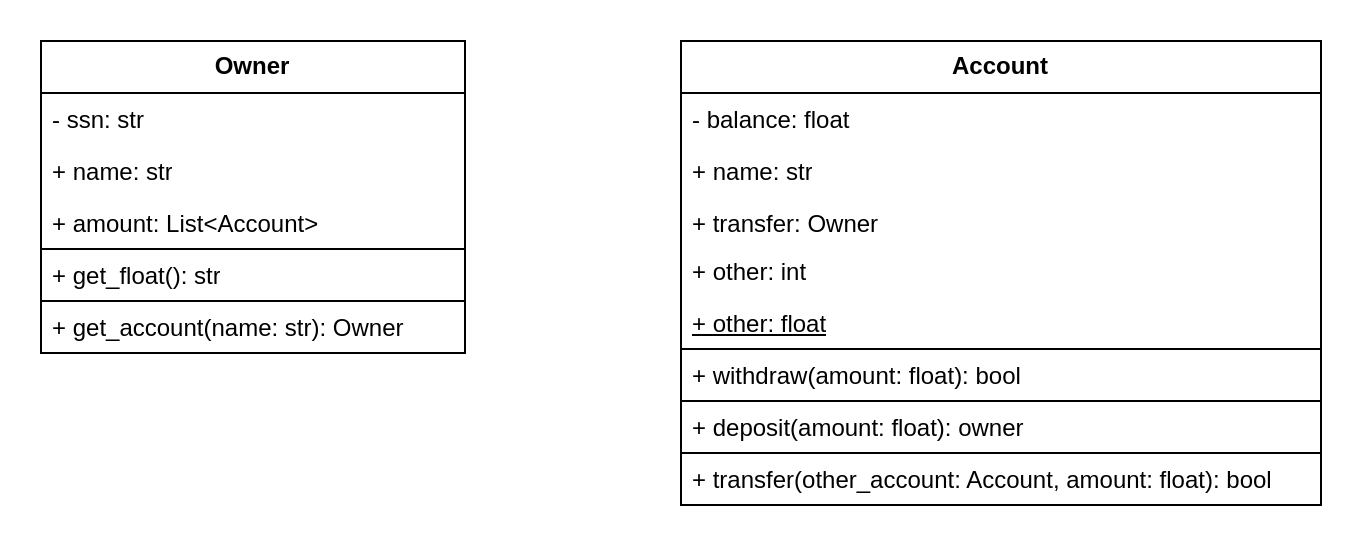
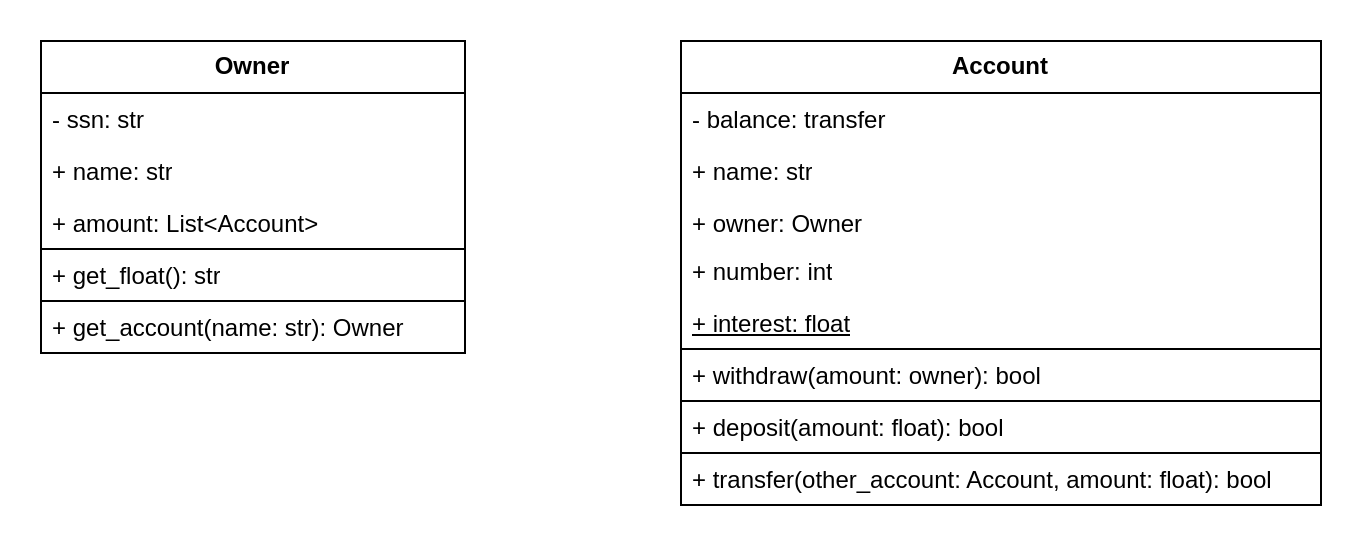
  <mxCell id="0" />
  <mxCell id="1" parent="0" />
  <mxCell id="2" value="&lt;b&gt;Owner&lt;/b&gt;" style="swimlane;fontStyle=0;childLayout=stackLayout;horizontal=1;startSize=26;fillColor=none;horizontalStack=0;resizeParent=1;resizeParentMax=0;resizeLast=0;collapsible=1;marginBottom=0;whiteSpace=wrap;html=1;" vertex="1" parent="1"><mxGeometry x="20" y="20" width="212" height="156" as="geometry" /></mxCell>
  <mxCell id="3" value="- ssn: str" style="text;strokeColor=none;fillColor=none;align=left;verticalAlign=top;spacingLeft=4;spacingRight=4;overflow=hidden;rotatable=0;points=[[0,0.5],[1,0.5]];portConstraint=eastwest;whiteSpace=wrap;html=1;" vertex="1" parent="2"><mxGeometry y="26" width="212" height="26" as="geometry" /></mxCell>
  <mxCell id="4" value="+ name: str&lt;div&gt;&lt;br&gt;&lt;/div&gt;" style="text;strokeColor=none;fillColor=none;align=left;verticalAlign=top;spacingLeft=4;spacingRight=4;overflow=hidden;rotatable=0;points=[[0,0.5],[1,0.5]];portConstraint=eastwest;whiteSpace=wrap;html=1;" vertex="1" parent="2"><mxGeometry y="52" width="212" height="26" as="geometry" /></mxCell>
  <mxCell id="5" value="+ amount: List&amp;lt;Account&amp;gt;&lt;div&gt;&lt;br&gt;&lt;/div&gt;" style="text;strokeColor=none;fillColor=none;align=left;verticalAlign=top;spacingLeft=4;spacingRight=4;overflow=hidden;rotatable=0;points=[[0,0.5],[1,0.5]];portConstraint=eastwest;whiteSpace=wrap;html=1;" vertex="1" parent="2"><mxGeometry y="78" width="212" height="26" as="geometry" /></mxCell>
  <mxCell id="6" value="&lt;div&gt;+ get_float(): str&lt;/div&gt;" style="text;strokeColor=default;fillColor=none;align=left;verticalAlign=top;spacingLeft=4;spacingRight=4;overflow=hidden;rotatable=0;points=[[0,0.5],[1,0.5]];portConstraint=eastwest;whiteSpace=wrap;html=1;" vertex="1" parent="2"><mxGeometry y="104" width="212" height="26" as="geometry" /></mxCell>
  <mxCell id="7" value="&lt;div&gt;+ get_account(name: str): Owner&lt;/div&gt;" style="text;strokeColor=none;fillColor=none;align=left;verticalAlign=top;spacingLeft=4;spacingRight=4;overflow=hidden;rotatable=0;points=[[0,0.5],[1,0.5]];portConstraint=eastwest;whiteSpace=wrap;html=1;" vertex="1" parent="2"><mxGeometry y="130" width="212" height="26" as="geometry" /></mxCell>
  <mxCell id="8" value="&lt;b&gt;Account&lt;/b&gt;" style="swimlane;fontStyle=0;childLayout=stackLayout;horizontal=1;startSize=26;fillColor=none;horizontalStack=0;resizeParent=1;resizeParentMax=0;resizeLast=0;collapsible=1;marginBottom=0;whiteSpace=wrap;html=1;" vertex="1" parent="1"><mxGeometry x="340" y="20" width="320" height="232" as="geometry" /></mxCell>
- <mxCell id="9" value="- balance: float&lt;div&gt;&lt;br&gt;&lt;/div&gt;" style="text;strokeColor=none;fillColor=none;align=left;verticalAlign=top;spacingLeft=4;spacingRight=4;overflow=hidden;rotatable=0;points=[[0,0.5],[1,0.5]];portConstraint=eastwest;whiteSpace=wrap;html=1;" vertex="1" parent="8"><mxGeometry y="26" width="320" height="26" as="geometry" /></mxCell>
+ <mxCell id="9" value="- balance: transfer&lt;div&gt;&lt;br&gt;&lt;/div&gt;" style="text;strokeColor=none;fillColor=none;align=left;verticalAlign=top;spacingLeft=4;spacingRight=4;overflow=hidden;rotatable=0;points=[[0,0.5],[1,0.5]];portConstraint=eastwest;whiteSpace=wrap;html=1;" vertex="1" parent="8"><mxGeometry y="26" width="320" height="26" as="geometry" /></mxCell>
  <mxCell id="10" value="+ name: str" style="text;strokeColor=none;fillColor=none;align=left;verticalAlign=top;spacingLeft=4;spacingRight=4;overflow=hidden;rotatable=0;points=[[0,0.5],[1,0.5]];portConstraint=eastwest;whiteSpace=wrap;html=1;" vertex="1" parent="8"><mxGeometry y="52" width="320" height="26" as="geometry" /></mxCell>
- <mxCell id="11" value="+ transfer: Owner" style="text;strokeColor=none;fillColor=none;align=left;verticalAlign=top;spacingLeft=4;spacingRight=4;overflow=hidden;rotatable=0;points=[[0,0.5],[1,0.5]];portConstraint=eastwest;whiteSpace=wrap;html=1;" vertex="1" parent="8"><mxGeometry y="78" width="320" height="24" as="geometry" /></mxCell>
- <mxCell id="12" value="+ other: int" style="text;strokeColor=none;fillColor=none;align=left;verticalAlign=top;spacingLeft=4;spacingRight=4;overflow=hidden;rotatable=0;points=[[0,0.5],[1,0.5]];portConstraint=eastwest;whiteSpace=wrap;html=1;" vertex="1" parent="8"><mxGeometry y="102" width="320" height="26" as="geometry" /></mxCell>
- <mxCell id="13" value="+ other: float" style="text;strokeColor=none;fillColor=none;align=left;verticalAlign=top;spacingLeft=4;spacingRight=4;overflow=hidden;rotatable=0;points=[[0,0.5],[1,0.5]];portConstraint=eastwest;whiteSpace=wrap;html=1;fontStyle=4" vertex="1" parent="8"><mxGeometry y="128" width="320" height="26" as="geometry" /></mxCell>
- <mxCell id="14" value="+ withdraw(amount: float): bool" style="text;strokeColor=default;fillColor=none;align=left;verticalAlign=top;spacingLeft=4;spacingRight=4;overflow=hidden;rotatable=0;points=[[0,0.5],[1,0.5]];portConstraint=eastwest;whiteSpace=wrap;html=1;" vertex="1" parent="8"><mxGeometry y="154" width="320" height="26" as="geometry" /></mxCell>
- <mxCell id="15" value="+ deposit(amount: float): owner&lt;div&gt;&lt;br&gt;&lt;/div&gt;" style="text;strokeColor=none;fillColor=none;align=left;verticalAlign=top;spacingLeft=4;spacingRight=4;overflow=hidden;rotatable=0;points=[[0,0.5],[1,0.5]];portConstraint=eastwest;html=1;whiteSpace=wrap;" vertex="1" parent="8"><mxGeometry y="180" width="320" height="26" as="geometry" /></mxCell>
+ <mxCell id="11" value="+ owner: Owner" style="text;strokeColor=none;fillColor=none;align=left;verticalAlign=top;spacingLeft=4;spacingRight=4;overflow=hidden;rotatable=0;points=[[0,0.5],[1,0.5]];portConstraint=eastwest;whiteSpace=wrap;html=1;" vertex="1" parent="8"><mxGeometry y="78" width="320" height="24" as="geometry" /></mxCell>
+ <mxCell id="12" value="+ number: int" style="text;strokeColor=none;fillColor=none;align=left;verticalAlign=top;spacingLeft=4;spacingRight=4;overflow=hidden;rotatable=0;points=[[0,0.5],[1,0.5]];portConstraint=eastwest;whiteSpace=wrap;html=1;" vertex="1" parent="8"><mxGeometry y="102" width="320" height="26" as="geometry" /></mxCell>
+ <mxCell id="13" value="+ interest: float" style="text;strokeColor=none;fillColor=none;align=left;verticalAlign=top;spacingLeft=4;spacingRight=4;overflow=hidden;rotatable=0;points=[[0,0.5],[1,0.5]];portConstraint=eastwest;whiteSpace=wrap;html=1;fontStyle=4" vertex="1" parent="8"><mxGeometry y="128" width="320" height="26" as="geometry" /></mxCell>
+ <mxCell id="14" value="+ withdraw(amount: owner): bool" style="text;strokeColor=default;fillColor=none;align=left;verticalAlign=top;spacingLeft=4;spacingRight=4;overflow=hidden;rotatable=0;points=[[0,0.5],[1,0.5]];portConstraint=eastwest;whiteSpace=wrap;html=1;" vertex="1" parent="8"><mxGeometry y="154" width="320" height="26" as="geometry" /></mxCell>
+ <mxCell id="15" value="+ deposit(amount: float): bool&lt;div&gt;&lt;br&gt;&lt;/div&gt;" style="text;strokeColor=none;fillColor=none;align=left;verticalAlign=top;spacingLeft=4;spacingRight=4;overflow=hidden;rotatable=0;points=[[0,0.5],[1,0.5]];portConstraint=eastwest;html=1;whiteSpace=wrap;" vertex="1" parent="8"><mxGeometry y="180" width="320" height="26" as="geometry" /></mxCell>
  <mxCell id="16" value="+ transfer(other_account: Account, amount: float): bool" style="text;strokeColor=default;fillColor=none;align=left;verticalAlign=top;spacingLeft=4;spacingRight=4;overflow=hidden;rotatable=0;points=[[0,0.5],[1,0.5]];portConstraint=eastwest;whiteSpace=wrap;html=1;" vertex="1" parent="8"><mxGeometry y="206" width="320" height="26" as="geometry" /></mxCell>
